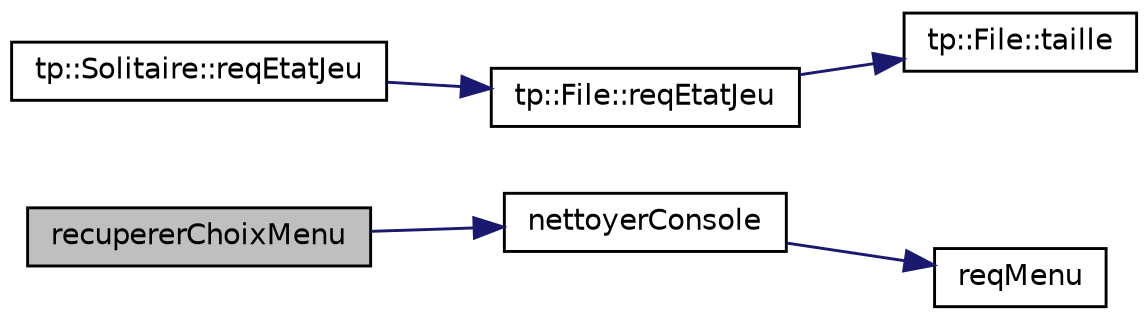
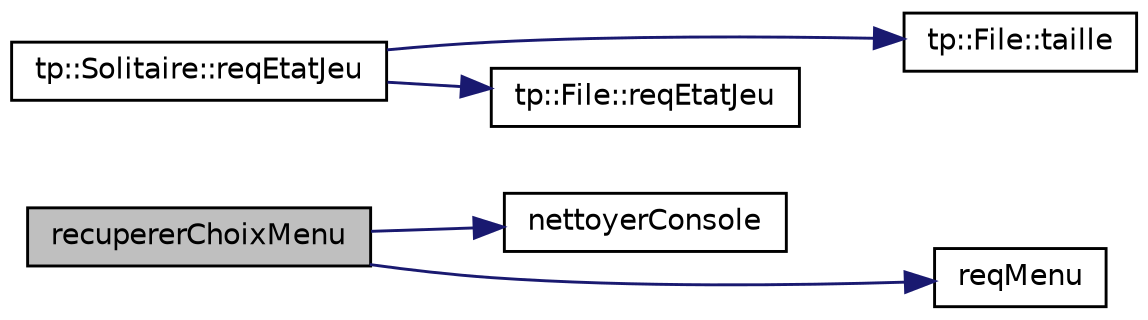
  digraph {
    fontname="DejaVu Sans"
    rankdir=LR
    node [color=black fillcolor=white fontname="DejaVu Sans" fontsize=10 shape=record style=filled]
    edge [color=midnightblue fontname="DejaVu Sans" fontsize=10 labelfontname=FreeSans labelfontsize=10 style=solid]
    n1 [fillcolor=grey75 fontcolor=black height=0.2 label=recupererChoixMenu width=0.4]
    n2 [height=0.2 label=nettoyerConsole width=0.4]
    n3 [height=0.2 label=reqMenu width=0.4]
    n4 [height=0.2 label="tp::Solitaire::reqEtatJeu" width=0.4]
    n5 [height=0.2 label="tp::File::taille" width=0.4]
    n6 [height=0.2 label="tp::File::reqEtatJeu" width=0.4]
    n1 -> n2
-   n2 -> n3
-   n6 -> n5
+   n1 -> n3
+   n4 -> n5
    n4 -> n6
  }
